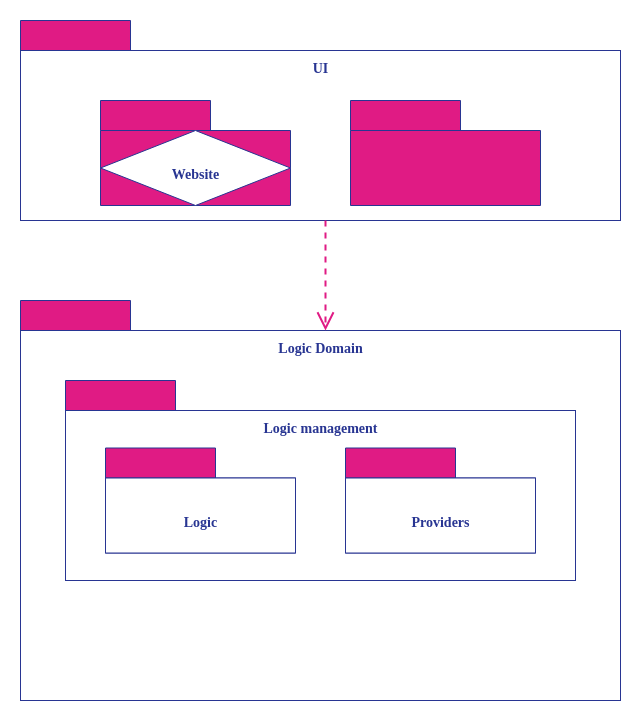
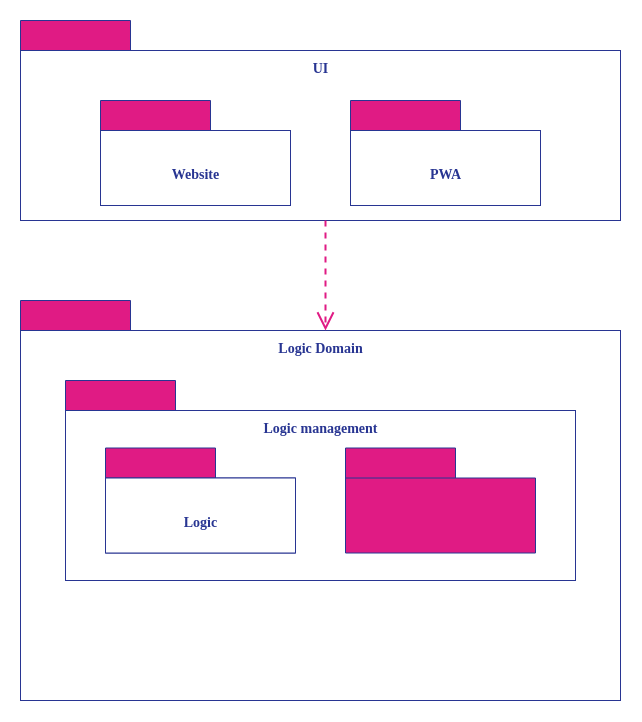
  <mxCell id="0" />
  <mxCell id="1" parent="0" />
  <mxCell id="2" value="" style="shape=folder;fontStyle=1;tabWidth=110;tabHeight=30;tabPosition=left;html=1;boundedLbl=1;labelInHeader=1;container=0;collapsible=0;strokeColor=#283592;fillColor=#E01B84;fontColor=#FFFFFF;fontFamily=Verdana;" vertex="1" parent="1"><mxGeometry x="20" y="20" width="600" height="200" as="geometry" /></mxCell>
  <mxCell id="3" value="&lt;font face=&quot;Verdana&quot;&gt;UI&lt;/font&gt;" style="html=1;strokeColor=#283592;resizeWidth=1;resizeHeight=1;fillColor=default;part=1;connectable=0;allowArrows=0;deletable=0;fontColor=#283592;fontStyle=1;fontSize=14;verticalAlign=bottom;labelPosition=center;verticalLabelPosition=top;align=center;" vertex="1" parent="1"><mxGeometry x="20" y="50" width="600" height="170" as="geometry"><mxPoint y="30" as="offset" /></mxGeometry></mxCell>
  <mxCell id="4" value="" style="shape=folder;fontStyle=1;tabWidth=110;tabHeight=30;tabPosition=left;html=1;boundedLbl=1;labelInHeader=1;container=0;collapsible=0;strokeColor=#283592;fillColor=#E01B84;fontColor=#FFFFFF;fontFamily=Verdana;" vertex="1" parent="1"><mxGeometry x="100" y="100" width="190" height="105" as="geometry" /></mxCell>
- <mxCell id="5" value="Website" style="rhombus;html=1;strokeColor=#283592;resizeWidth=1;resizeHeight=1;fillColor=default;part=1;connectable=0;allowArrows=0;deletable=0;fontColor=#283592;verticalAlign=top;fontFamily=Verdana;fontSize=14;fontStyle=1;labelPosition=center;verticalLabelPosition=middle;align=center;" vertex="1" parent="1"><mxGeometry x="100" y="130" width="190" height="75" as="geometry"><mxPoint y="30" as="offset" /></mxGeometry></mxCell>
+ <mxCell id="5" value="Website" style="html=1;strokeColor=#283592;resizeWidth=1;resizeHeight=1;fillColor=default;part=1;connectable=0;allowArrows=0;deletable=0;fontColor=#283592;verticalAlign=top;fontFamily=Verdana;fontSize=14;fontStyle=1;labelPosition=center;verticalLabelPosition=middle;align=center;" vertex="1" parent="1"><mxGeometry x="100" y="130" width="190" height="75" as="geometry"><mxPoint y="30" as="offset" /></mxGeometry></mxCell>
  <mxCell id="6" value="" style="shape=folder;fontStyle=1;tabWidth=110;tabHeight=30;tabPosition=left;html=1;boundedLbl=1;labelInHeader=1;container=0;collapsible=0;strokeColor=#283592;fillColor=#E01B84;fontColor=#FFFFFF;fontFamily=Verdana;" vertex="1" parent="1"><mxGeometry x="350" y="100" width="190" height="105" as="geometry" /></mxCell>
+ <mxCell id="7" value="PWA" style="html=1;strokeColor=#283592;resizeWidth=1;resizeHeight=1;fillColor=default;part=1;connectable=0;allowArrows=0;deletable=0;fontColor=#283592;verticalAlign=top;fontFamily=Verdana;fontSize=14;fontStyle=1" vertex="1" parent="1"><mxGeometry x="350" y="130" width="190" height="75" as="geometry"><mxPoint y="30" as="offset" /></mxGeometry></mxCell>
  <mxCell id="8" value="" style="shape=folder;fontStyle=1;tabWidth=110;tabHeight=30;tabPosition=left;html=1;boundedLbl=1;labelInHeader=1;container=0;collapsible=0;strokeColor=#283592;fillColor=#E01B84;fontColor=#FFFFFF;fontFamily=Verdana;" vertex="1" parent="1"><mxGeometry x="20" y="300" width="600" height="400" as="geometry" /></mxCell>
  <mxCell id="9" value="&lt;font face=&quot;Verdana&quot;&gt;Logic Domain&lt;/font&gt;" style="html=1;strokeColor=#283592;resizeWidth=1;resizeHeight=1;fillColor=default;part=1;connectable=0;allowArrows=0;deletable=0;fontColor=#283592;fontStyle=1;fontSize=14;verticalAlign=bottom;labelPosition=center;verticalLabelPosition=top;align=center;" vertex="1" parent="1"><mxGeometry x="20" y="330" width="600" height="370" as="geometry"><mxPoint y="30" as="offset" /></mxGeometry></mxCell>
  <mxCell id="10" value="" style="shape=folder;fontStyle=1;tabWidth=110;tabHeight=30;tabPosition=left;html=1;boundedLbl=1;labelInHeader=1;container=0;collapsible=0;strokeColor=#283592;fillColor=#E01B84;fontColor=#FFFFFF;fontFamily=Verdana;" vertex="1" parent="1"><mxGeometry x="65" y="380" width="510" height="200" as="geometry" /></mxCell>
  <mxCell id="11" value="Logic management" style="html=1;strokeColor=#283592;resizeWidth=1;resizeHeight=1;fillColor=default;part=1;connectable=0;allowArrows=0;deletable=0;fontColor=#283592;verticalAlign=bottom;fontFamily=Verdana;fontSize=14;fontStyle=1;labelPosition=center;verticalLabelPosition=top;align=center;" vertex="1" parent="1"><mxGeometry x="65" y="410" width="510" height="170" as="geometry"><mxPoint y="30" as="offset" /></mxGeometry></mxCell>
  <mxCell id="12" value="" style="shape=folder;fontStyle=1;tabWidth=110;tabHeight=30;tabPosition=left;html=1;boundedLbl=1;labelInHeader=1;container=0;collapsible=0;strokeColor=#283592;fillColor=#E01B84;fontColor=#FFFFFF;fontFamily=Verdana;" vertex="1" parent="1"><mxGeometry x="105" y="447.5" width="190" height="105" as="geometry" /></mxCell>
  <mxCell id="13" value="Logic" style="html=1;strokeColor=#283592;resizeWidth=1;resizeHeight=1;fillColor=default;part=1;connectable=0;allowArrows=0;deletable=0;fontColor=#283592;verticalAlign=top;fontFamily=Verdana;fontSize=14;fontStyle=1" vertex="1" parent="1"><mxGeometry x="105" y="477.5" width="190" height="75" as="geometry"><mxPoint y="30" as="offset" /></mxGeometry></mxCell>
  <mxCell id="14" value="" style="endArrow=open;html=1;rounded=0;fontFamily=Verdana;fontSize=14;fontColor=#283592;dashed=1;endFill=0;strokeWidth=2;endSize=14;jumpSize=11;strokeColor=#E01B84;" edge="1" parent="1"><mxGeometry width="50" height="50" relative="1" as="geometry"><mxPoint x="325" y="220" as="sourcePoint" /><mxPoint x="325" y="330" as="targetPoint" /></mxGeometry></mxCell>
  <mxCell id="15" value="" style="shape=folder;fontStyle=1;tabWidth=110;tabHeight=30;tabPosition=left;html=1;boundedLbl=1;labelInHeader=1;container=0;collapsible=0;strokeColor=#283592;fillColor=#E01B84;fontColor=#FFFFFF;fontFamily=Verdana;" vertex="1" parent="1"><mxGeometry x="345" y="447.5" width="190" height="105" as="geometry" /></mxCell>
- <mxCell id="16" value="Providers" style="html=1;strokeColor=#283592;resizeWidth=1;resizeHeight=1;fillColor=default;part=1;connectable=0;allowArrows=0;deletable=0;fontColor=#283592;verticalAlign=top;fontFamily=Verdana;fontSize=14;fontStyle=1" vertex="1" parent="1"><mxGeometry x="345" y="477.5" width="190" height="75" as="geometry"><mxPoint y="30" as="offset" /></mxGeometry></mxCell>
